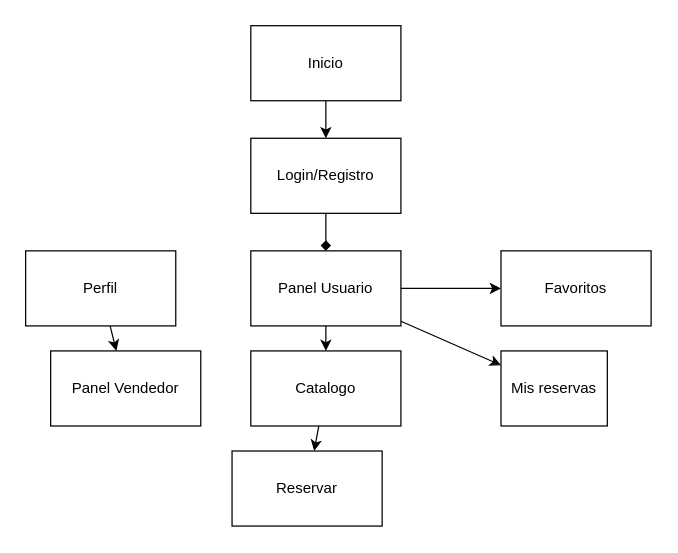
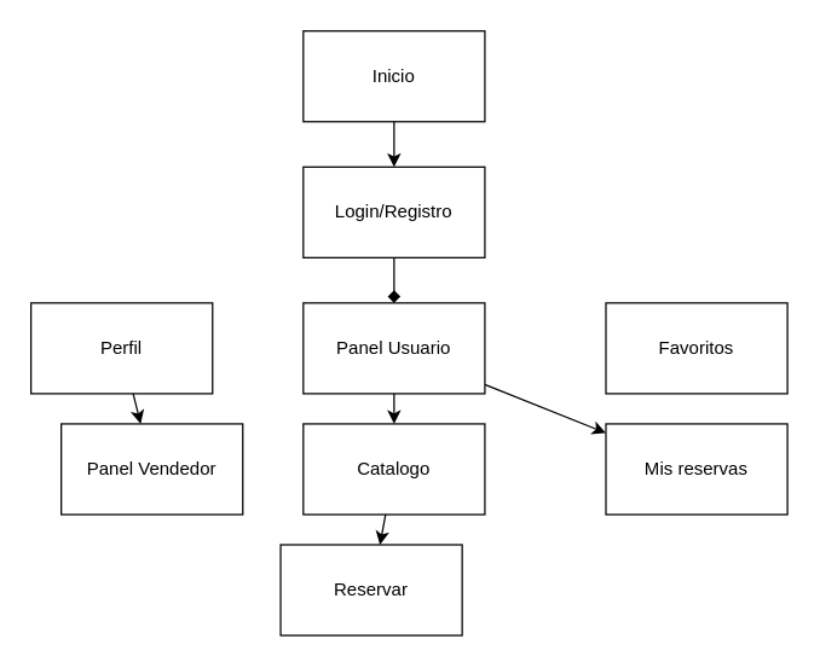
  <mxCell id="0" />
  <mxCell id="1" parent="0" />
  <mxCell id="2" value="" style="edgeStyle=none;html=1;" edge="1" parent="1" source="3" target="5"><mxGeometry relative="1" as="geometry" /></mxCell>
  <mxCell id="3" value="Inicio" style="rounded=0;whiteSpace=wrap;html=1;" vertex="1" parent="1"><mxGeometry x="200" y="20" width="120" height="60" as="geometry" /></mxCell>
  <mxCell id="4" value="" style="edgeStyle=none;html=1;endArrow=diamond;" edge="1" parent="1" source="5" target="9"><mxGeometry relative="1" as="geometry" /></mxCell>
  <mxCell id="5" value="Login/Registro" style="rounded=0;whiteSpace=wrap;html=1;" vertex="1" parent="1"><mxGeometry x="200" y="110" width="120" height="60" as="geometry" /></mxCell>
  <mxCell id="6" value="" style="edgeStyle=none;html=1;" edge="1" parent="1" source="9" target="14"><mxGeometry relative="1" as="geometry" /></mxCell>
  <mxCell id="7" value="" style="edgeStyle=none;html=1;" edge="1" parent="1" source="9" target="15"><mxGeometry relative="1" as="geometry" /></mxCell>
- <mxCell id="8" value="" style="edgeStyle=none;html=1;" edge="1" parent="1" source="9" target="16"><mxGeometry relative="1" as="geometry" /></mxCell>
  <mxCell id="9" value="Panel Usuario" style="whiteSpace=wrap;html=1;rounded=0;" vertex="1" parent="1"><mxGeometry x="200" y="200" width="120" height="60" as="geometry" /></mxCell>
  <mxCell id="10" value="" style="edgeStyle=none;html=1;" edge="1" parent="1" source="11" target="12"><mxGeometry relative="1" as="geometry" /></mxCell>
  <mxCell id="11" value="Perfil" style="whiteSpace=wrap;html=1;rounded=0;" vertex="1" parent="1"><mxGeometry y="200" width="120" height="60" as="geometry" x="20" /></mxCell>
  <mxCell id="12" value="Panel Vendedor" style="whiteSpace=wrap;html=1;rounded=0;" vertex="1" parent="1"><mxGeometry x="40" y="280" width="120" height="60" as="geometry" /></mxCell>
  <mxCell id="13" value="" style="edgeStyle=none;html=1;" edge="1" parent="1" source="14" target="17"><mxGeometry relative="1" as="geometry" /></mxCell>
  <mxCell id="14" value="Catalogo" style="whiteSpace=wrap;html=1;rounded=0;" vertex="1" parent="1"><mxGeometry x="200" y="280" width="120" height="60" as="geometry" /></mxCell>
- <mxCell id="15" value="Mis reservas" style="whiteSpace=wrap;html=1;rounded=0;" vertex="1" parent="1"><mxGeometry x="400" y="280" width="85" height="60" as="geometry" /></mxCell>
+ <mxCell id="15" value="Mis reservas" style="whiteSpace=wrap;html=1;rounded=0;" vertex="1" parent="1"><mxGeometry x="400" y="280" width="120" height="60" as="geometry" /></mxCell>
  <mxCell id="16" value="Favoritos" style="whiteSpace=wrap;html=1;rounded=0;" vertex="1" parent="1"><mxGeometry x="400" y="200" width="120" height="60" as="geometry" /></mxCell>
  <mxCell id="17" value="Reservar" style="whiteSpace=wrap;html=1;rounded=0;" vertex="1" parent="1"><mxGeometry x="185" y="360" width="120" height="60" as="geometry" /></mxCell>
